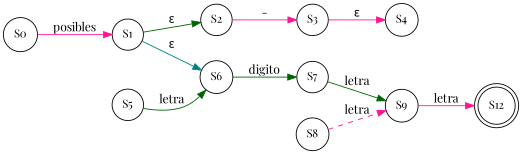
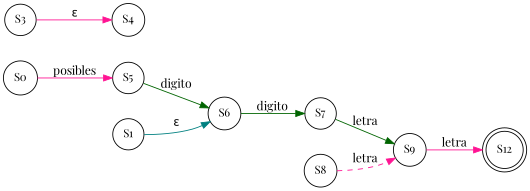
  digraph {
    fontname="Playfair Display"
    nodesep=0.4
    rankdir=LR
    ranksep=0.5
    node [fontname="Playfair Display" fontsize=13 shape=circle]
    edge [color=deeppink fontname="Playfair Display" style=solid]
    S0
    S1
-   S2
    S6
    S3
    S4
    S5
    S7
    S9
    S8
    n11 [label=S12 shape=doublecircle]
-   S0 -> S1 [label=posibles]
-   S1 -> S2 [color=darkgreen label="ε"]
+   S0 -> S5 [label=posibles]
    S1 -> S6 [color=teal label="ε"]
-   S2 -> S3 [label="-"]
    S6 -> S7 [color=darkgreen label=digito]
    S3 -> S4 [label="ε"]
-   S5 -> S6 [color=darkgreen label=letra]
+   S5 -> S6 [color=darkgreen label=digito]
    S7 -> S9 [color=darkgreen label=letra]
    S9 -> n11 [label=letra]
    S8 -> S9 [label=letra style=dashed]
  }
